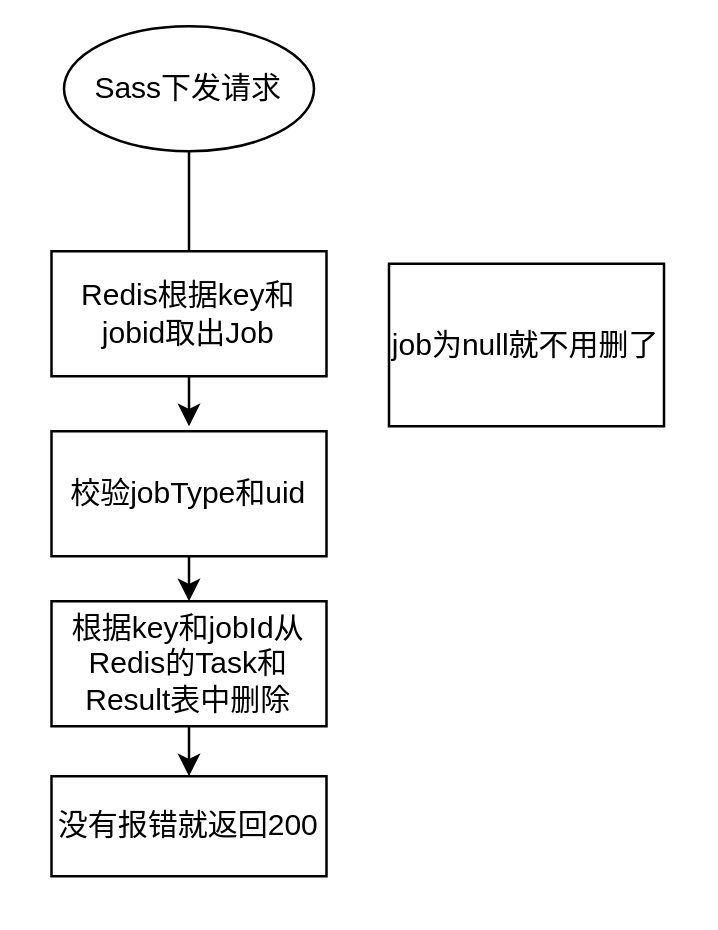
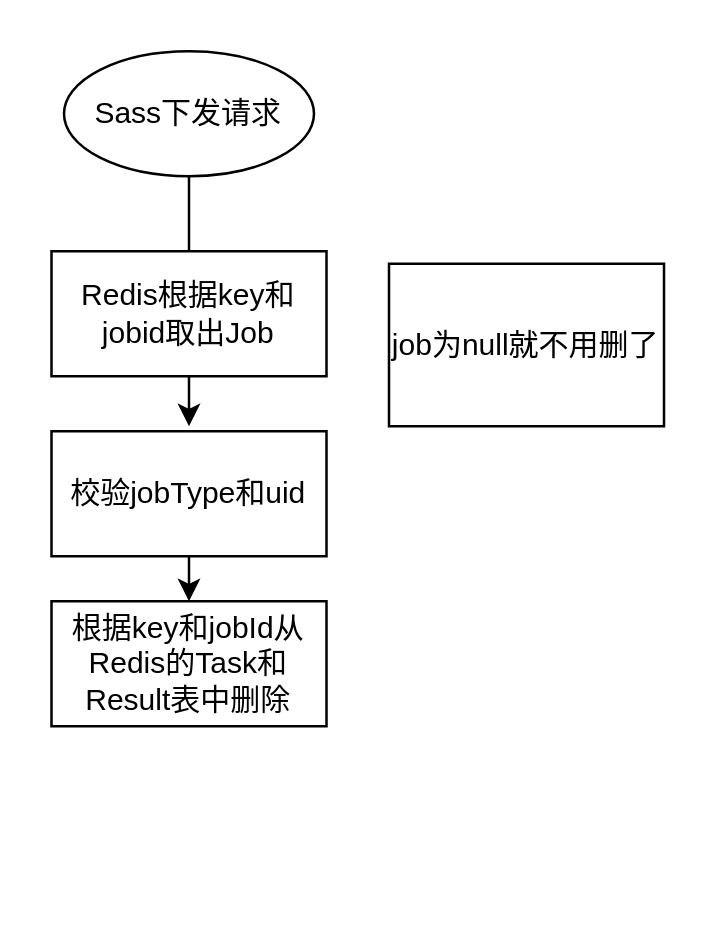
  <mxCell id="0" />
  <mxCell id="1" parent="0" />
  <mxCell id="2" style="edgeStyle=orthogonalEdgeStyle;rounded=0;orthogonalLoop=1;jettySize=auto;html=1;exitX=0.5;exitY=1;exitDx=0;exitDy=0;entryX=0.5;entryY=0;entryDx=0;entryDy=0;endArrow=none;" edge="1" parent="1" source="3" target="5"><mxGeometry relative="1" as="geometry" /></mxCell>
- <mxCell id="3" value="Sass下发请求" style="ellipse;whiteSpace=wrap;html=1;" vertex="1" parent="1"><mxGeometry x="25" y="10" width="100" height="50" as="geometry" /></mxCell>
+ <mxCell id="3" value="Sass下发请求" style="ellipse;whiteSpace=wrap;html=1;" vertex="1" parent="1"><mxGeometry x="25" y="20" width="100" height="50" as="geometry" /></mxCell>
  <mxCell id="4" style="edgeStyle=orthogonalEdgeStyle;rounded=0;orthogonalLoop=1;jettySize=auto;html=1;exitX=0.5;exitY=1;exitDx=0;exitDy=0;" edge="1" parent="1" source="5"><mxGeometry relative="1" as="geometry"><mxPoint x="75" y="170" as="targetPoint" /></mxGeometry></mxCell>
  <mxCell id="5" value="Redis根据key和jobid取出Job" style="html=1;whiteSpace=wrap;" vertex="1" parent="1"><mxGeometry x="20" y="100" width="110" height="50" as="geometry" /></mxCell>
  <mxCell id="6" value="job为null就不用删了" style="html=1;whiteSpace=wrap;" vertex="1" parent="1"><mxGeometry x="155" y="105" width="110" height="65" as="geometry" /></mxCell>
  <mxCell id="7" style="edgeStyle=orthogonalEdgeStyle;rounded=0;orthogonalLoop=1;jettySize=auto;html=1;exitX=0.5;exitY=1;exitDx=0;exitDy=0;entryX=0.5;entryY=0;entryDx=0;entryDy=0;" edge="1" parent="1" source="8" target="10"><mxGeometry relative="1" as="geometry" /></mxCell>
  <mxCell id="8" value="校验jobType和uid" style="html=1;whiteSpace=wrap;" vertex="1" parent="1"><mxGeometry x="20" y="172" width="110" height="50" as="geometry" /></mxCell>
- <mxCell id="9" style="edgeStyle=orthogonalEdgeStyle;rounded=0;orthogonalLoop=1;jettySize=auto;html=1;exitX=0.5;exitY=1;exitDx=0;exitDy=0;entryX=0.5;entryY=0;entryDx=0;entryDy=0;" edge="1" parent="1" source="10" target="11"><mxGeometry relative="1" as="geometry" /></mxCell>
  <mxCell id="10" value="根据key和jobId从Redis的Task和Result表中删除" style="html=1;whiteSpace=wrap;" vertex="1" parent="1"><mxGeometry x="20" y="240" width="110" height="50" as="geometry" /></mxCell>
- <mxCell id="11" value="没有报错就返回200" style="html=1;whiteSpace=wrap;" vertex="1" parent="1"><mxGeometry x="20" y="310" width="110" height="40" as="geometry" /></mxCell>
